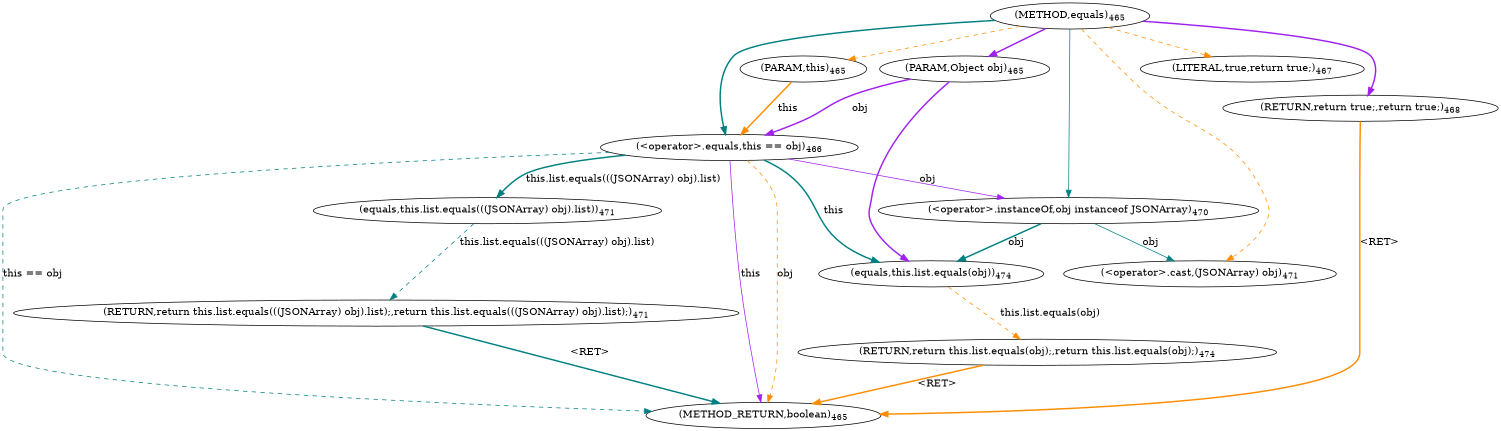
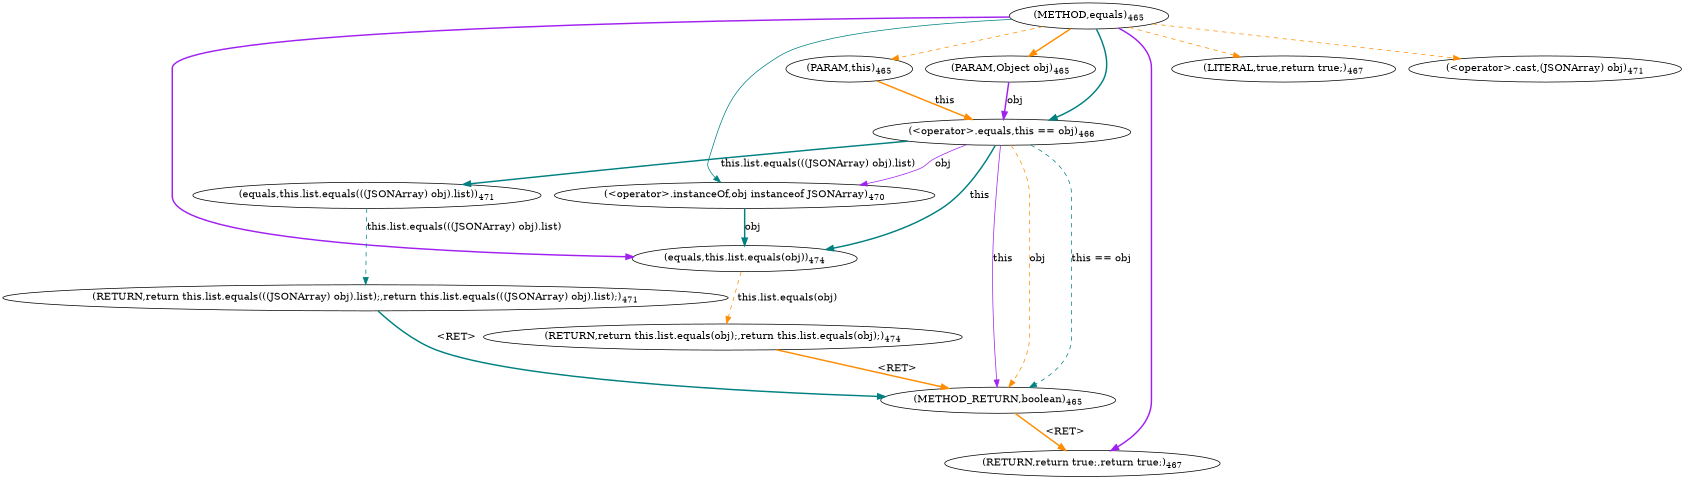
  digraph {
    edge [color=darkorange style=bold]
    n1 [label=<(METHOD,equals)<SUB>465</SUB>>]
    n2 [label=<(PARAM,this)<SUB>465</SUB>>]
    n3 [label=<(PARAM,Object obj)<SUB>465</SUB>>]
    n4 [label=<(&lt;operator&gt;.equals,this == obj)<SUB>466</SUB>>]
    n5 [label=<(&lt;operator&gt;.instanceOf,obj instanceof JSONArray)<SUB>470</SUB>>]
    n6 [label=<(equals,this.list.equals(obj))<SUB>474</SUB>>]
-   n7 [label=<(RETURN,return true;,return true;)<SUB>468</SUB>>]
+   n7 [label=<(RETURN,return true;,return true;)<SUB>467</SUB>>]
    n8 [label=<(LITERAL,true,return true;)<SUB>467</SUB>>]
    n9 [label=<(&lt;operator&gt;.cast,(JSONArray) obj)<SUB>471</SUB>>]
    n10 [label=<(METHOD_RETURN,boolean)<SUB>465</SUB>>]
    n11 [label=<(equals,this.list.equals(((JSONArray) obj).list))<SUB>471</SUB>>]
    n12 [label=<(RETURN,return this.list.equals(obj);,return this.list.equals(obj);)<SUB>474</SUB>>]
    n13 [label=<(RETURN,return this.list.equals(((JSONArray) obj).list);,return this.list.equals(((JSONArray) obj).list);)<SUB>471</SUB>>]
    n1 -> n2 [style=dashed]
-   n1 -> n3 [color=purple]
+   n1 -> n3
    n1 -> n4 [color=teal]
    n1 -> n5 [color=teal style=solid]
-   n3 -> n6 [color=purple]
+   n1 -> n6 [color=purple]
    n1 -> n7 [color=purple]
    n1 -> n8 [style=dashed]
    n1 -> n9 [style=dashed]
    n2 -> n4 [label=this]
    n3 -> n4 [color=purple label=obj]
    n4 -> n5 [color=purple label=obj style=solid]
    n4 -> n6 [color=teal label=this]
    n4 -> n10 [color=purple label=this style=solid]
    n4 -> n10 [label=obj style=dashed]
    n4 -> n10 [color=teal label="this == obj" style=dashed]
    n4 -> n11 [color=teal label="this.list.equals(((JSONArray) obj).list)"]
    n5 -> n6 [color=teal label=obj]
-   n5 -> n9 [color=teal label=obj style=solid]
    n6 -> n12 [label="this.list.equals(obj)" style=dashed]
-   n7 -> n10 [label="&lt;RET&gt;"]
+   n10 -> n7 [label="&lt;RET&gt;"]
    n11 -> n13 [color=teal label="this.list.equals(((JSONArray) obj).list)" style=dashed]
    n12 -> n10 [label="&lt;RET&gt;"]
    n13 -> n10 [color=teal label="&lt;RET&gt;"]
  }
